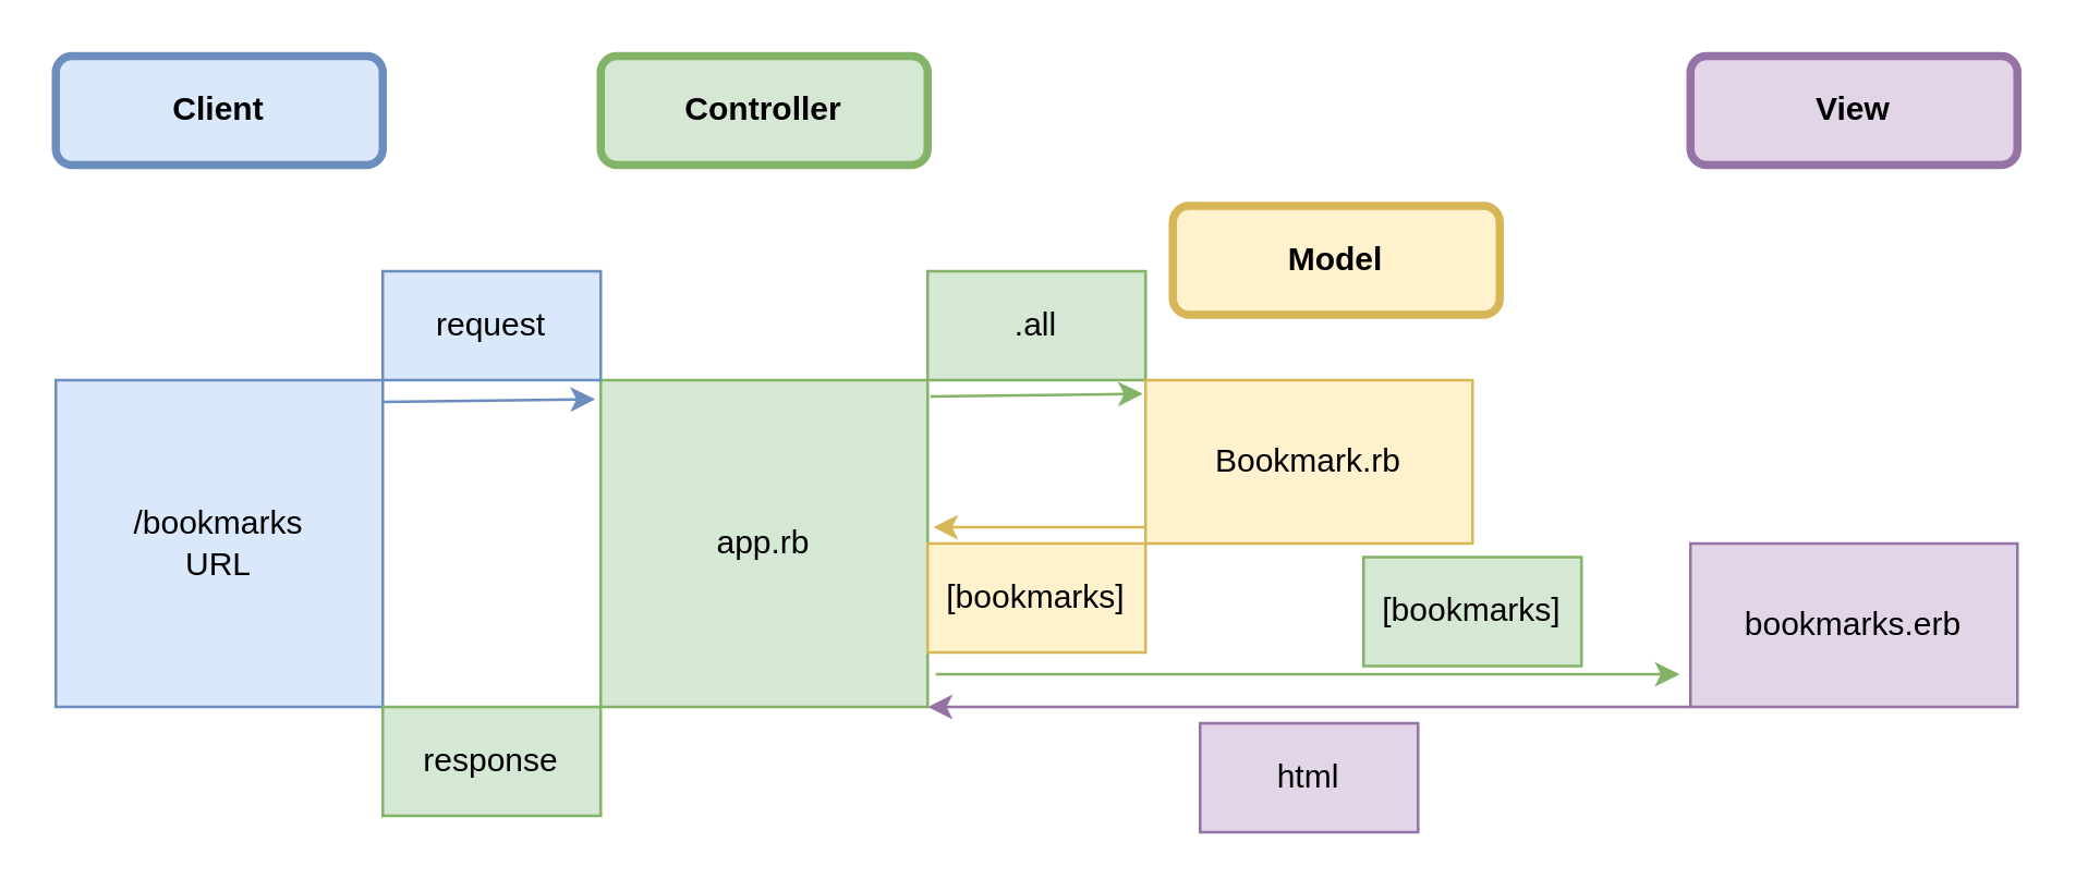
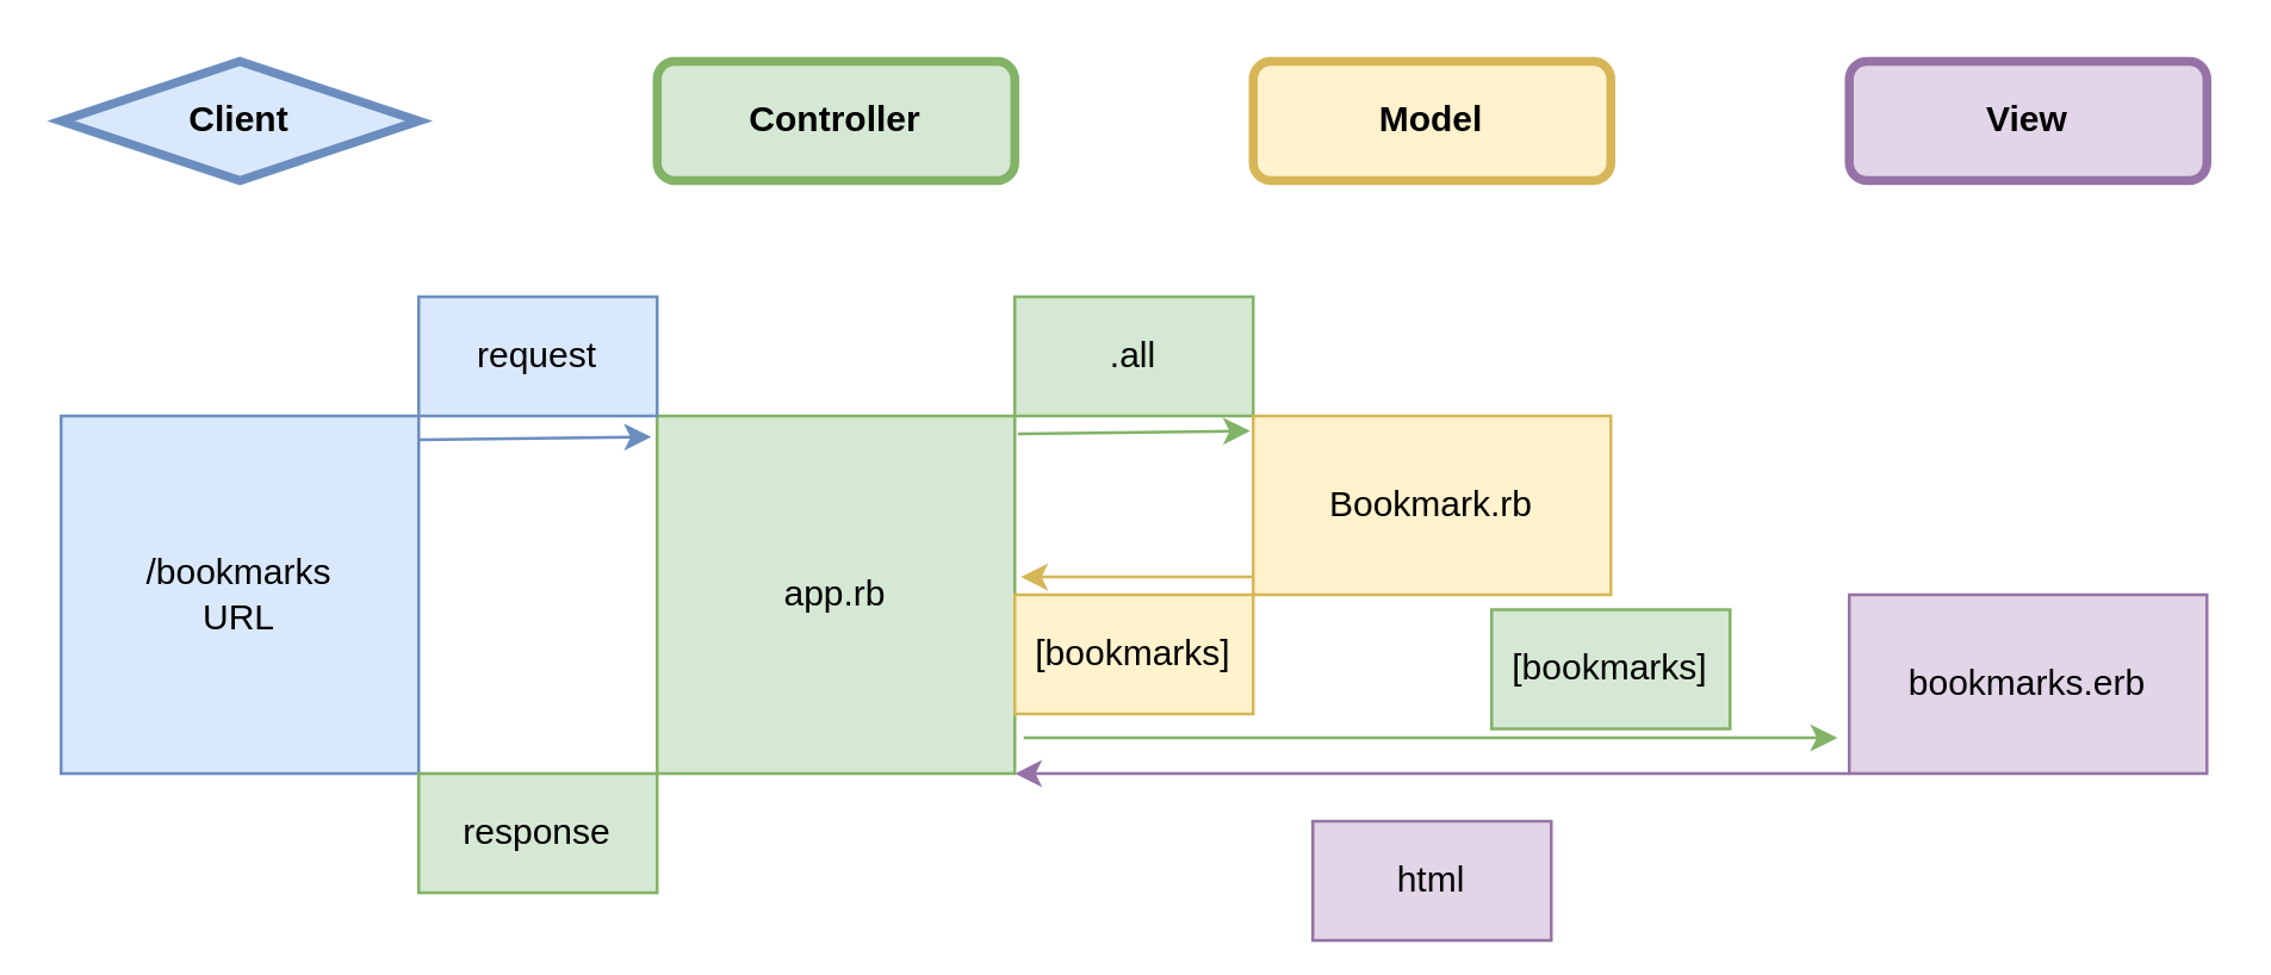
  <mxCell id="0" />
  <mxCell id="1" parent="0" />
- <mxCell id="2" value="Client" style="rounded=1;whiteSpace=wrap;html=1;fontSize=12;glass=0;strokeWidth=3;shadow=0;fillColor=#dae8fc;strokeColor=#6c8ebf;fontStyle=1" parent="1" vertex="1"><mxGeometry x="20" y="20" width="120" height="40" as="geometry" /></mxCell>
+ <mxCell id="2" value="Client" style="rhombus;whiteSpace=wrap;html=1;fontSize=12;glass=0;strokeWidth=3;shadow=0;fillColor=#dae8fc;strokeColor=#6c8ebf;fontStyle=1;" parent="1" vertex="1"><mxGeometry x="20" y="20" width="120" height="40" as="geometry" /></mxCell>
  <mxCell id="3" value="Controller" style="rounded=1;whiteSpace=wrap;html=1;fontSize=12;glass=0;strokeWidth=3;shadow=0;fillColor=#d5e8d4;strokeColor=#82b366;fontStyle=1" parent="1" vertex="1"><mxGeometry x="220" y="20" width="120" height="40" as="geometry" /></mxCell>
  <mxCell id="4" value="View" style="rounded=1;whiteSpace=wrap;html=1;fontSize=12;glass=0;strokeWidth=3;shadow=0;fillColor=#e1d5e7;strokeColor=#9673a6;fontStyle=1" parent="1" vertex="1"><mxGeometry x="620" y="20" width="120" height="40" as="geometry" /></mxCell>
- <mxCell id="5" value="Model" style="rounded=1;whiteSpace=wrap;html=1;fontSize=12;glass=0;strokeWidth=3;shadow=0;fillColor=#fff2cc;strokeColor=#d6b656;fontStyle=1" parent="1" vertex="1"><mxGeometry x="430" y="75" width="120" height="40" as="geometry" /></mxCell>
+ <mxCell id="5" value="Model" style="rounded=1;whiteSpace=wrap;html=1;fontSize=12;glass=0;strokeWidth=3;shadow=0;fillColor=#fff2cc;strokeColor=#d6b656;fontStyle=1" parent="1" vertex="1"><mxGeometry x="420" y="20" width="120" height="40" as="geometry" /></mxCell>
  <mxCell id="6" value="/bookmarks&lt;br&gt;URL" style="whiteSpace=wrap;html=1;aspect=fixed;fillColor=#dae8fc;strokeColor=#6c8ebf;" vertex="1" parent="1"><mxGeometry x="20" y="139" width="120" height="120" as="geometry" /></mxCell>
  <mxCell id="7" value="app.rb" style="whiteSpace=wrap;html=1;aspect=fixed;fillColor=#d5e8d4;strokeColor=#82b366;" vertex="1" parent="1"><mxGeometry x="220" y="139" width="120" height="120" as="geometry" /></mxCell>
  <mxCell id="8" value="" style="endArrow=classic;html=1;fillColor=#dae8fc;strokeColor=#6c8ebf;" edge="1" parent="1"><mxGeometry width="50" height="50" relative="1" as="geometry"><mxPoint x="140" y="147" as="sourcePoint" /><mxPoint x="218" y="146" as="targetPoint" /></mxGeometry></mxCell>
  <mxCell id="9" value="request" style="rounded=0;whiteSpace=wrap;html=1;fillColor=#dae8fc;strokeColor=#6c8ebf;" vertex="1" parent="1"><mxGeometry x="140" y="99" width="80" height="40" as="geometry" /></mxCell>
  <mxCell id="10" value="" style="endArrow=classic;html=1;fillColor=#d5e8d4;strokeColor=#82b366;" edge="1" parent="1"><mxGeometry width="50" height="50" relative="1" as="geometry"><mxPoint x="341" y="145" as="sourcePoint" /><mxPoint x="419" y="144" as="targetPoint" /></mxGeometry></mxCell>
  <mxCell id="11" value=".all" style="rounded=0;whiteSpace=wrap;html=1;fillColor=#d5e8d4;strokeColor=#82b366;" vertex="1" parent="1"><mxGeometry x="340" y="99" width="80" height="40" as="geometry" /></mxCell>
  <mxCell id="12" value="[bookmarks]" style="rounded=0;whiteSpace=wrap;html=1;fillColor=#fff2cc;strokeColor=#d6b656;" vertex="1" parent="1"><mxGeometry x="340" y="199" width="80" height="40" as="geometry" /></mxCell>
  <mxCell id="13" value="" style="endArrow=classic;html=1;exitX=-0.017;exitY=0.858;exitDx=0;exitDy=0;exitPerimeter=0;fillColor=#fff2cc;strokeColor=#d6b656;" edge="1" parent="1"><mxGeometry width="50" height="50" relative="1" as="geometry"><mxPoint x="420" y="193" as="sourcePoint" /><mxPoint x="342.04" y="193.04" as="targetPoint" /></mxGeometry></mxCell>
  <mxCell id="14" value="Bookmark.rb" style="rounded=0;whiteSpace=wrap;html=1;fillColor=#fff2cc;strokeColor=#d6b656;" vertex="1" parent="1"><mxGeometry x="420" y="139" width="120" height="60" as="geometry" /></mxCell>
  <mxCell id="15" value="bookmarks.erb" style="rounded=0;whiteSpace=wrap;html=1;fillColor=#e1d5e7;strokeColor=#9673a6;" vertex="1" parent="1"><mxGeometry x="620" y="199" width="120" height="60" as="geometry" /></mxCell>
  <mxCell id="16" value="" style="endArrow=classic;html=1;entryX=-0.033;entryY=0.867;entryDx=0;entryDy=0;entryPerimeter=0;fillColor=#d5e8d4;strokeColor=#82b366;" edge="1" parent="1"><mxGeometry width="50" height="50" relative="1" as="geometry"><mxPoint x="343" y="247" as="sourcePoint" /><mxPoint x="616.04" y="247.02" as="targetPoint" /></mxGeometry></mxCell>
  <mxCell id="17" value="[bookmarks]" style="rounded=0;whiteSpace=wrap;html=1;fillColor=#d5e8d4;strokeColor=#82b366;" vertex="1" parent="1"><mxGeometry x="500" y="204" width="80" height="40" as="geometry" /></mxCell>
  <mxCell id="18" value="" style="endArrow=classic;html=1;exitX=0;exitY=1;exitDx=0;exitDy=0;entryX=1;entryY=1;entryDx=0;entryDy=0;fillColor=#e1d5e7;strokeColor=#9673a6;" edge="1" parent="1" source="15" target="7"><mxGeometry width="50" height="50" relative="1" as="geometry"><mxPoint x="370" y="279" as="sourcePoint" /><mxPoint x="420" y="229" as="targetPoint" /></mxGeometry></mxCell>
- <mxCell id="19" value="html" style="rounded=0;whiteSpace=wrap;html=1;fillColor=#e1d5e7;strokeColor=#9673a6;" vertex="1" parent="1"><mxGeometry x="440" y="265" width="80" height="40" as="geometry" /></mxCell>
+ <mxCell id="19" value="html" style="rounded=0;whiteSpace=wrap;html=1;fillColor=#e1d5e7;strokeColor=#9673a6;" vertex="1" parent="1"><mxGeometry x="440" y="275" width="80" height="40" as="geometry" /></mxCell>
  <mxCell id="20" value="response" style="rounded=0;whiteSpace=wrap;html=1;fillColor=#d5e8d4;strokeColor=#82b366;" vertex="1" parent="1"><mxGeometry x="140" y="259" width="80" height="40" as="geometry" /></mxCell>
